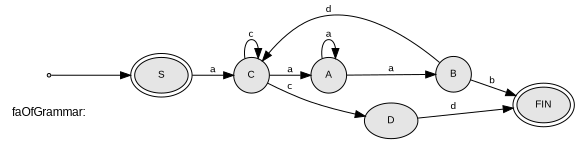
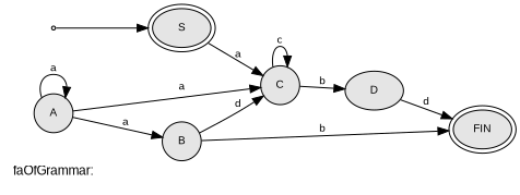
  digraph {
    rankdir=LR
    node [fillcolor=gray90 fontname=Arial fontsize=10 shape=ellipse style=filled peripheries=1]
    edge [fontname=Arial fontsize=10]
    "faOfGrammar:" [fontsize=12 shape=none style="" peripheries=""]
    START [shape=point peripheries=""]
    S [peripheries=2]
    C [shape=circle]
    FIN [peripheries=2]
    A [shape=circle]
    B [shape=circle]
    D
    START -> S [fontname="" fontsize=""]
    S -> C [label=a]
    C -> C [label=c]
-   C -> A [label=a]
-   C -> D [label=c]
+   A -> C [label=a]
+   C -> D [label=b]
    A -> A [label=a]
    A -> B [label=a]
    B -> C [label=d]
    B -> FIN [label=b]
    D -> FIN [label=d]
  }
